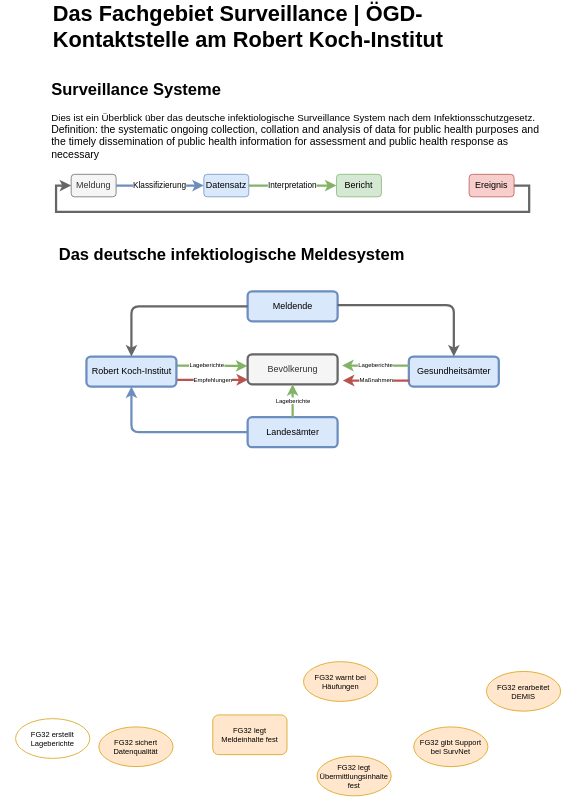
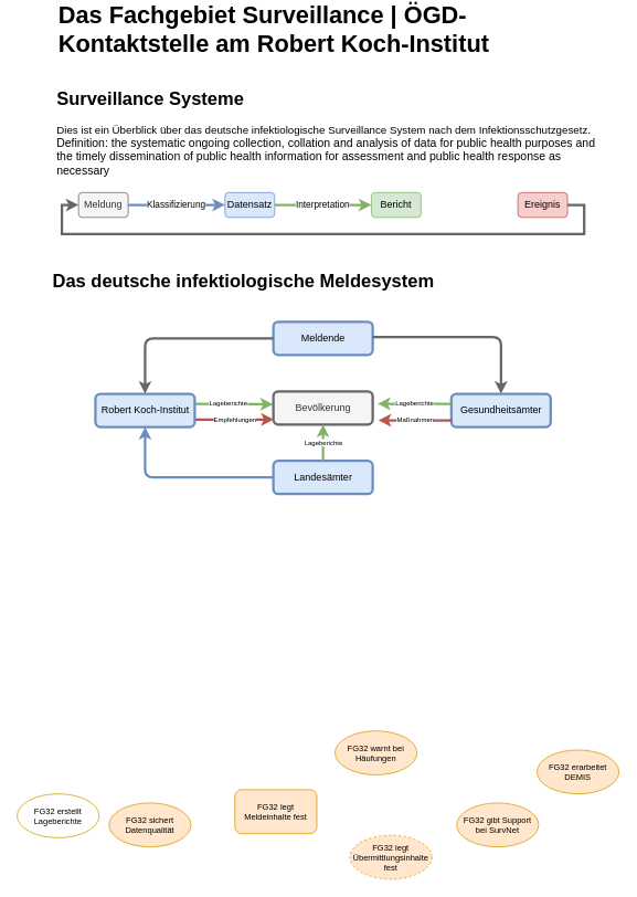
  <mxCell id="0" />
  <mxCell id="1" parent="0" />
  <mxCell id="2" value="Meldende" style="rounded=1;whiteSpace=wrap;html=1;fillColor=#dae8fc;strokeColor=#6c8ebf;align=center;spacing=2;verticalAlign=middle;fontStyle=0;fontSize=12;strokeWidth=3;" parent="1" vertex="1"><mxGeometry x="329.5" y="388" width="120" height="40" as="geometry" /></mxCell>
  <mxCell id="3" value="Gesundheitsämter" style="rounded=1;whiteSpace=wrap;html=1;fillColor=#dae8fc;strokeColor=#6c8ebf;strokeWidth=3;fontStyle=0" parent="1" vertex="1"><mxGeometry x="544.5" y="475" width="120" height="40" as="geometry" /></mxCell>
  <mxCell id="4" value="Landesämter" style="rounded=1;whiteSpace=wrap;html=1;fillColor=#dae8fc;strokeColor=#6c8ebf;strokeWidth=3;fontStyle=0" parent="1" vertex="1"><mxGeometry x="329.5" y="556" width="120" height="40" as="geometry" /></mxCell>
  <mxCell id="5" style="edgeStyle=orthogonalEdgeStyle;curved=1;orthogonalLoop=1;jettySize=auto;html=1;exitX=1;exitY=0.5;exitDx=0;exitDy=0;entryX=-0.003;entryY=0.392;entryDx=0;entryDy=0;fontSize=29;endArrow=classic;endFill=1;strokeWidth=3;fillColor=#d5e8d4;strokeColor=#82b366;entryPerimeter=0;" parent="1" target="10" edge="1"><mxGeometry relative="1" as="geometry"><mxPoint x="234.5" y="487" as="sourcePoint" /><mxPoint x="335.5" y="487" as="targetPoint" /></mxGeometry></mxCell>
  <mxCell id="6" value="Lageberichte" style="edgeLabel;html=1;align=center;verticalAlign=middle;resizable=0;points=[];fontSize=8;" parent="5" vertex="1" connectable="0"><mxGeometry x="0.187" y="1" relative="1" as="geometry"><mxPoint x="-16" as="offset" /></mxGeometry></mxCell>
  <mxCell id="7" value="Robert Koch-Institut" style="rounded=1;whiteSpace=wrap;html=1;fillColor=#dae8fc;strokeColor=#6c8ebf;strokeWidth=3;fontStyle=0" parent="1" vertex="1"><mxGeometry x="114.5" y="475" width="120" height="40" as="geometry" /></mxCell>
  <mxCell id="8" value="" style="edgeStyle=orthogonalEdgeStyle;rounded=1;orthogonalLoop=1;jettySize=auto;html=1;exitX=0;exitY=0.5;exitDx=0;exitDy=0;entryX=0.5;entryY=1;entryDx=0;entryDy=0;fillColor=#dae8fc;strokeColor=#6c8ebf;strokeWidth=3;" parent="1" source="4" target="7" edge="1"><mxGeometry relative="1" as="geometry"><mxPoint x="648.5" y="569" as="sourcePoint" /><mxPoint x="472.5" y="749" as="targetPoint" /></mxGeometry></mxCell>
  <mxCell id="9" value="" style="edgeStyle=orthogonalEdgeStyle;rounded=1;orthogonalLoop=1;jettySize=auto;html=1;entryX=0.5;entryY=0;entryDx=0;entryDy=0;fillColor=#f5f5f5;strokeColor=#666666;strokeWidth=3;exitX=0.998;exitY=0.458;exitDx=0;exitDy=0;exitPerimeter=0;" parent="1" source="2" target="3" edge="1"><mxGeometry relative="1" as="geometry"><mxPoint x="610.5" y="341" as="sourcePoint" /><mxPoint x="657.5" y="609" as="targetPoint" /></mxGeometry></mxCell>
  <mxCell id="10" value="Bevölkerung" style="rounded=1;whiteSpace=wrap;html=1;fillColor=#f5f5f5;strokeColor=#666666;fontColor=#333333;strokeWidth=3;" parent="1" vertex="1"><mxGeometry x="329.5" y="472" width="120" height="40" as="geometry" /></mxCell>
  <mxCell id="11" value="&lt;h1 style=&quot;font-size: 22px&quot;&gt;Surveillance Systeme&lt;br&gt;&lt;/h1&gt;&lt;p style=&quot;font-size: 13px;&quot;&gt;Dies ist ein Überblick über das deutsche infektiologische Surveillance System nach dem Infektionsschutzgesetz&lt;font style=&quot;font-size: 14px;&quot;&gt;. Definition: the systematic ongoing collection, collation and analysis of data for public health purposes and the timely dissemination of public health information for assessment and public health response as necessary&lt;/font&gt;&lt;/p&gt;" style="text;html=1;strokeColor=none;fillColor=none;spacing=5;spacingTop=-20;whiteSpace=wrap;overflow=hidden;rounded=0;fontSize=22;" parent="1" vertex="1"><mxGeometry x="63" y="102" width="668" height="184" as="geometry" /></mxCell>
  <mxCell id="12" value="" style="group" parent="1" vertex="1" connectable="0"><mxGeometry x="74" y="232" width="631" height="50" as="geometry" /></mxCell>
  <mxCell id="13" value="Meldung" style="rounded=1;whiteSpace=wrap;html=1;fillColor=#f5f5f5;fontColor=#333333;strokeColor=#666666;" parent="12" vertex="1"><mxGeometry x="20.149" width="59.955" height="30" as="geometry" /></mxCell>
  <mxCell id="14" value="Datensatz" style="rounded=1;whiteSpace=wrap;html=1;fillColor=#dae8fc;strokeColor=#6c8ebf;" parent="12" vertex="1"><mxGeometry x="197.065" width="59.955" height="30" as="geometry" /></mxCell>
  <mxCell id="15" value="&lt;div&gt;Klassifizierung&lt;/div&gt;" style="edgeStyle=orthogonalEdgeStyle;rounded=0;orthogonalLoop=1;jettySize=auto;html=1;exitX=1;exitY=0.5;exitDx=0;exitDy=0;entryX=0;entryY=0.5;entryDx=0;entryDy=0;fillColor=#dae8fc;strokeColor=#6c8ebf;strokeWidth=3;" parent="12" source="13" target="14" edge="1"><mxGeometry relative="1" as="geometry" /></mxCell>
  <mxCell id="16" value="Bericht" style="rounded=1;whiteSpace=wrap;html=1;fillColor=#d5e8d4;strokeColor=#82b366;" parent="12" vertex="1"><mxGeometry x="373.981" width="59.955" height="30" as="geometry" /></mxCell>
  <mxCell id="17" value="Interpretation" style="edgeStyle=orthogonalEdgeStyle;rounded=0;orthogonalLoop=1;jettySize=auto;html=1;exitX=1;exitY=0.5;exitDx=0;exitDy=0;fillColor=#d5e8d4;strokeColor=#82b366;strokeWidth=3;" parent="12" source="14" target="16" edge="1"><mxGeometry relative="1" as="geometry" /></mxCell>
  <mxCell id="18" value="Ereignis" style="rounded=1;whiteSpace=wrap;html=1;fillColor=#f8cecc;strokeColor=#b85450;" parent="12" vertex="1"><mxGeometry x="550.896" width="59.955" height="30" as="geometry" /></mxCell>
  <mxCell id="19" value="" style="edgeStyle=orthogonalEdgeStyle;rounded=0;orthogonalLoop=1;jettySize=auto;html=1;exitX=1;exitY=0.5;exitDx=0;exitDy=0;entryX=0;entryY=0.5;entryDx=0;entryDy=0;fontSize=13;endArrow=classic;endFill=1;strokeWidth=3;fillColor=#f5f5f5;strokeColor=#666666;" parent="12" source="18" target="13" edge="1"><mxGeometry relative="1" as="geometry"><mxPoint x="610.851" y="15" as="sourcePoint" /><mxPoint x="20.149" y="15" as="targetPoint" /><Array as="points"><mxPoint x="631" y="15" /><mxPoint x="631" y="50" /><mxPoint y="50" /><mxPoint y="15" /></Array></mxGeometry></mxCell>
- <mxCell id="20" value="FG32 erarbeitet DEMIS" style="ellipse;whiteSpace=wrap;html=1;fontSize=10;fillColor=#ffe6cc;strokeColor=#d79b00;" parent="1" vertex="1"><mxGeometry x="648" y="895" width="99" height="53" as="geometry" /></mxCell>
+ <mxCell id="20" value="FG32 erarbeitet DEMIS" style="ellipse;whiteSpace=wrap;html=1;fontSize=10;fillColor=#ffe6cc;strokeColor=#d79b00;" parent="1" vertex="1"><mxGeometry x="648" y="905" width="99" height="53" as="geometry" /></mxCell>
  <mxCell id="21" value="FG32 legt Meldeinhalte fest" style="whiteSpace=wrap;html=1;fontSize=10;fillColor=#ffe6cc;strokeColor=#d79b00;rounded=1;" parent="1" vertex="1"><mxGeometry x="283" y="953" width="99" height="53" as="geometry" /></mxCell>
  <mxCell id="22" value="FG32 erstellt Lageberichte" style="ellipse;whiteSpace=wrap;html=1;fontSize=10;fillColor=#ffffff;strokeColor=#d79b00;" parent="1" vertex="1"><mxGeometry x="20" y="958" width="99" height="53" as="geometry" /></mxCell>
- <mxCell id="23" value="FG32 legt Übermittlungsinhalte fest" style="ellipse;whiteSpace=wrap;html=1;fontSize=10;fillColor=#ffe6cc;strokeColor=#d79b00;" parent="1" vertex="1"><mxGeometry x="422" y="1008" width="99" height="53" as="geometry" /></mxCell>
+ <mxCell id="23" value="FG32 legt Übermittlungsinhalte fest" style="ellipse;whiteSpace=wrap;html=1;fontSize=10;fillColor=#ffe6cc;strokeColor=#d79b00;dashed=1;" parent="1" vertex="1"><mxGeometry x="422" y="1008" width="99" height="53" as="geometry" /></mxCell>
  <mxCell id="24" value="FG32 gibt Support bei SurvNet" style="ellipse;whiteSpace=wrap;html=1;fontSize=10;fillColor=#ffe6cc;strokeColor=#d79b00;" parent="1" vertex="1"><mxGeometry x="551" y="969" width="99" height="53" as="geometry" /></mxCell>
  <mxCell id="25" value="FG32 sichert Datenqualität" style="ellipse;whiteSpace=wrap;html=1;fontSize=10;fillColor=#ffe6cc;strokeColor=#d79b00;" parent="1" vertex="1"><mxGeometry x="131" y="969" width="99" height="53" as="geometry" /></mxCell>
- <mxCell id="26" value="Das deutsche infektiologische Meldesystem" style="text;html=1;strokeColor=none;fillColor=none;align=center;verticalAlign=middle;whiteSpace=wrap;rounded=0;fontSize=22;fontStyle=1" parent="1" vertex="1"><mxGeometry x="61" y="325" width="495" height="30" as="geometry" /></mxCell>
+ <mxCell id="26" value="Das deutsche infektiologische Meldesystem" style="text;html=1;strokeColor=none;fillColor=none;align=center;verticalAlign=middle;whiteSpace=wrap;rounded=0;fontSize=22;fontStyle=1" parent="1" vertex="1"><mxGeometry x="46" y="325" width="495" height="30" as="geometry" /></mxCell>
  <mxCell id="27" value="Das Fachgebiet Surveillance | ÖGD-Kontaktstelle am Robert Koch-Institut" style="text;html=1;strokeColor=none;fillColor=none;align=left;verticalAlign=middle;whiteSpace=wrap;rounded=0;fontSize=29;fontStyle=1" parent="1" vertex="1"><mxGeometry x="68" y="20" width="651" height="30" as="geometry" /></mxCell>
  <mxCell id="28" style="edgeStyle=orthogonalEdgeStyle;curved=1;orthogonalLoop=1;jettySize=auto;html=1;exitX=0.5;exitY=1;exitDx=0;exitDy=0;fontSize=29;endArrow=classic;endFill=1;strokeWidth=1;" parent="1" source="27" target="27" edge="1"><mxGeometry relative="1" as="geometry" /></mxCell>
  <mxCell id="29" value="FG32 warnt bei Häufungen" style="ellipse;whiteSpace=wrap;html=1;fontSize=10;fillColor=#ffe6cc;strokeColor=#d79b00;" parent="1" vertex="1"><mxGeometry x="404" y="882" width="99" height="53" as="geometry" /></mxCell>
  <mxCell id="30" value="Lageberichte" style="edgeStyle=orthogonalEdgeStyle;curved=1;orthogonalLoop=1;jettySize=auto;html=1;exitX=0.5;exitY=0;exitDx=0;exitDy=0;entryX=0.5;entryY=1;entryDx=0;entryDy=0;fontSize=8;endArrow=classic;endFill=1;strokeWidth=3;fillColor=#d5e8d4;strokeColor=#82b366;" parent="1" source="4" target="10" edge="1"><mxGeometry relative="1" as="geometry"><mxPoint x="244.5" y="505" as="sourcePoint" /><mxPoint x="350.5" y="505" as="targetPoint" /></mxGeometry></mxCell>
  <mxCell id="31" value="Lageberichte" style="edgeStyle=orthogonalEdgeStyle;curved=1;orthogonalLoop=1;jettySize=auto;html=1;exitX=0;exitY=0.5;exitDx=0;exitDy=0;entryX=1;entryY=0.5;entryDx=0;entryDy=0;fontSize=8;endArrow=classic;endFill=1;strokeWidth=3;fillColor=#d5e8d4;strokeColor=#82b366;" parent="1" edge="1"><mxGeometry relative="1" as="geometry"><mxPoint x="544.5" y="487" as="sourcePoint" /><mxPoint x="455.5" y="487" as="targetPoint" /></mxGeometry></mxCell>
  <mxCell id="32" value="&lt;font style=&quot;font-size: 8px;&quot;&gt;Empfehlungen&lt;/font&gt;" style="edgeStyle=orthogonalEdgeStyle;curved=1;orthogonalLoop=1;jettySize=auto;html=1;exitX=1;exitY=0.5;exitDx=0;exitDy=0;fontSize=8;endArrow=classic;endFill=1;strokeWidth=3;fillColor=#f8cecc;strokeColor=#b85450;" parent="1" edge="1"><mxGeometry relative="1" as="geometry"><mxPoint x="235.5" y="506" as="sourcePoint" /><mxPoint x="330" y="506" as="targetPoint" /></mxGeometry></mxCell>
  <mxCell id="33" value="Maßnahmen" style="edgeStyle=orthogonalEdgeStyle;curved=1;orthogonalLoop=1;jettySize=auto;html=1;exitX=0;exitY=0.5;exitDx=0;exitDy=0;entryX=1;entryY=0.5;entryDx=0;entryDy=0;fontSize=8;endArrow=classic;endFill=1;strokeWidth=3;fillColor=#f8cecc;strokeColor=#b85450;" parent="1" edge="1"><mxGeometry relative="1" as="geometry"><mxPoint x="545.5" y="507" as="sourcePoint" /><mxPoint x="456.5" y="507" as="targetPoint" /></mxGeometry></mxCell>
  <mxCell id="34" value="" style="edgeStyle=orthogonalEdgeStyle;rounded=1;orthogonalLoop=1;jettySize=auto;html=1;entryX=0.5;entryY=0;entryDx=0;entryDy=0;fillColor=#f5f5f5;strokeColor=#666666;strokeWidth=3;exitX=0;exitY=0.5;exitDx=0;exitDy=0;" parent="1" source="2" target="7" edge="1"><mxGeometry relative="1" as="geometry"><mxPoint x="460.26" y="416.32" as="sourcePoint" /><mxPoint x="614.5" y="485" as="targetPoint" /></mxGeometry></mxCell>
